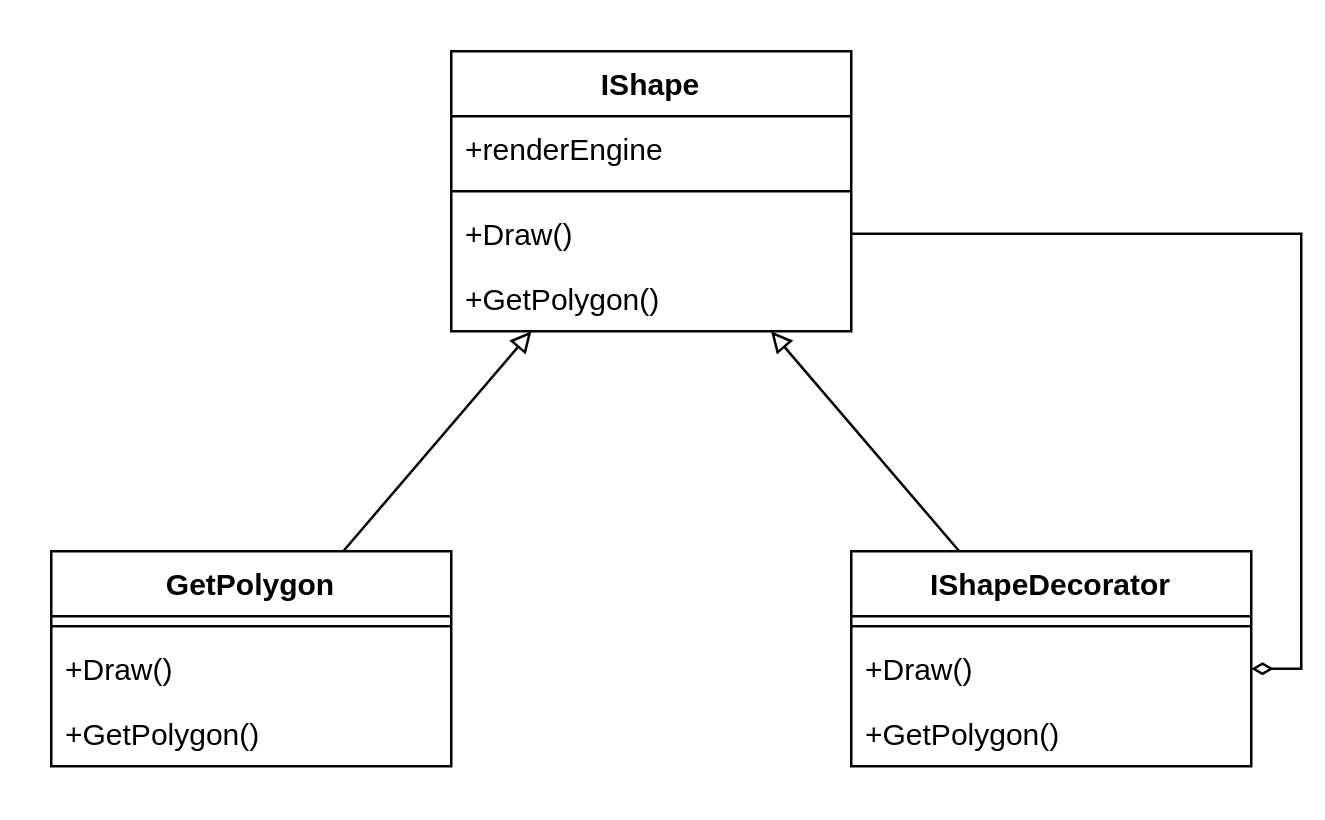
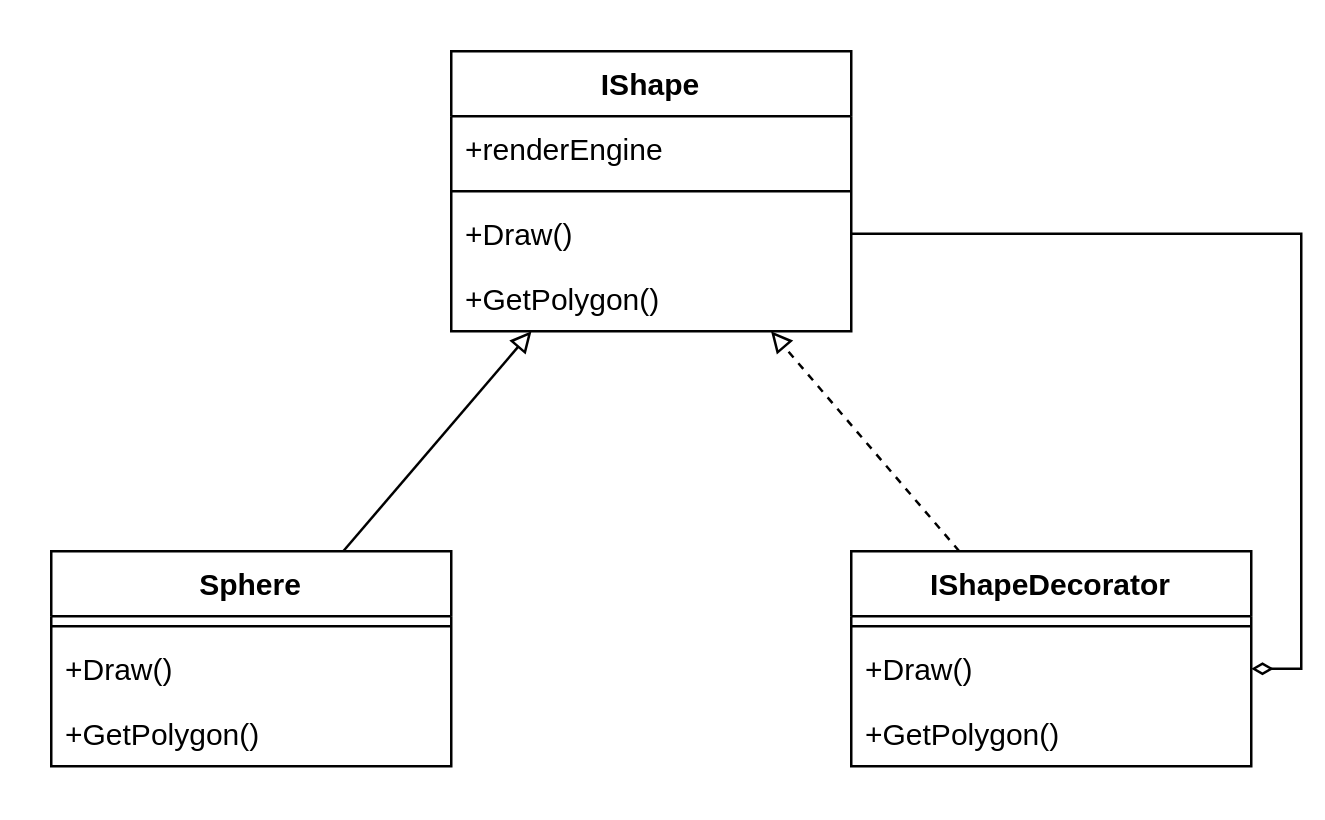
  <mxCell id="0" />
  <mxCell id="1" parent="0" />
  <mxCell id="2" style="edgeStyle=orthogonalEdgeStyle;rounded=0;orthogonalLoop=1;jettySize=auto;html=1;entryX=1;entryY=0.5;entryDx=0;entryDy=0;exitX=1;exitY=0.5;exitDx=0;exitDy=0;endArrow=diamondThin;endFill=0;" edge="1" parent="1" source="6" target="16"><mxGeometry relative="1" as="geometry"><mxPoint x="620" y="140" as="targetPoint" /></mxGeometry></mxCell>
  <mxCell id="3" value="IShape" style="swimlane;fontStyle=1;align=center;verticalAlign=top;childLayout=stackLayout;horizontal=1;startSize=26;horizontalStack=0;resizeParent=1;resizeParentMax=0;resizeLast=0;collapsible=1;marginBottom=0;whiteSpace=wrap;html=1;" vertex="1" parent="1"><mxGeometry x="180" y="20" width="160" height="112" as="geometry" /></mxCell>
  <mxCell id="4" value="+renderEngine" style="text;strokeColor=none;fillColor=none;align=left;verticalAlign=top;spacingLeft=4;spacingRight=4;overflow=hidden;rotatable=0;points=[[0,0.5],[1,0.5]];portConstraint=eastwest;whiteSpace=wrap;html=1;" vertex="1" parent="3"><mxGeometry y="26" width="160" height="26" as="geometry" /></mxCell>
  <mxCell id="5" value="" style="line;strokeWidth=1;fillColor=none;align=left;verticalAlign=middle;spacingTop=-1;spacingLeft=3;spacingRight=3;rotatable=0;labelPosition=right;points=[];portConstraint=eastwest;strokeColor=inherit;" vertex="1" parent="3"><mxGeometry y="52" width="160" height="8" as="geometry" /></mxCell>
  <mxCell id="6" value="+Draw()" style="text;strokeColor=none;fillColor=none;align=left;verticalAlign=top;spacingLeft=4;spacingRight=4;overflow=hidden;rotatable=0;points=[[0,0.5],[1,0.5]];portConstraint=eastwest;whiteSpace=wrap;html=1;" vertex="1" parent="3"><mxGeometry y="60" width="160" height="26" as="geometry" /></mxCell>
  <mxCell id="7" value="+GetPolygon()" style="text;strokeColor=none;fillColor=none;align=left;verticalAlign=top;spacingLeft=4;spacingRight=4;overflow=hidden;rotatable=0;points=[[0,0.5],[1,0.5]];portConstraint=eastwest;whiteSpace=wrap;html=1;" vertex="1" parent="3"><mxGeometry y="86" width="160" height="26" as="geometry" /></mxCell>
  <mxCell id="8" style="rounded=0;orthogonalLoop=1;jettySize=auto;html=1;endArrow=block;endFill=0;" edge="1" parent="1" source="9" target="3"><mxGeometry relative="1" as="geometry" /></mxCell>
- <mxCell id="9" value="GetPolygon" style="swimlane;fontStyle=1;align=center;verticalAlign=top;childLayout=stackLayout;horizontal=1;startSize=26;horizontalStack=0;resizeParent=1;resizeParentMax=0;resizeLast=0;collapsible=1;marginBottom=0;whiteSpace=wrap;html=1;" vertex="1" parent="1"><mxGeometry x="20" y="220" width="160" height="86" as="geometry" /></mxCell>
+ <mxCell id="9" value="Sphere" style="swimlane;fontStyle=1;align=center;verticalAlign=top;childLayout=stackLayout;horizontal=1;startSize=26;horizontalStack=0;resizeParent=1;resizeParentMax=0;resizeLast=0;collapsible=1;marginBottom=0;whiteSpace=wrap;html=1;" vertex="1" parent="1"><mxGeometry x="20" y="220" width="160" height="86" as="geometry" /></mxCell>
  <mxCell id="10" value="" style="line;strokeWidth=1;fillColor=none;align=left;verticalAlign=middle;spacingTop=-1;spacingLeft=3;spacingRight=3;rotatable=0;labelPosition=right;points=[];portConstraint=eastwest;strokeColor=inherit;" vertex="1" parent="9"><mxGeometry y="26" width="160" height="8" as="geometry" /></mxCell>
  <mxCell id="11" value="+Draw()" style="text;strokeColor=none;fillColor=none;align=left;verticalAlign=top;spacingLeft=4;spacingRight=4;overflow=hidden;rotatable=0;points=[[0,0.5],[1,0.5]];portConstraint=eastwest;whiteSpace=wrap;html=1;" vertex="1" parent="9"><mxGeometry y="34" width="160" height="26" as="geometry" /></mxCell>
  <mxCell id="12" value="+GetPolygon()" style="text;strokeColor=none;fillColor=none;align=left;verticalAlign=top;spacingLeft=4;spacingRight=4;overflow=hidden;rotatable=0;points=[[0,0.5],[1,0.5]];portConstraint=eastwest;whiteSpace=wrap;html=1;" vertex="1" parent="9"><mxGeometry y="60" width="160" height="26" as="geometry" /></mxCell>
- <mxCell id="13" style="edgeStyle=none;rounded=0;orthogonalLoop=1;jettySize=auto;html=1;endArrow=block;endFill=0;" edge="1" parent="1" source="14" target="3"><mxGeometry relative="1" as="geometry" /></mxCell>
+ <mxCell id="13" style="edgeStyle=none;rounded=0;orthogonalLoop=1;jettySize=auto;html=1;endArrow=block;endFill=0;dashed=1;" edge="1" parent="1" source="14" target="3"><mxGeometry relative="1" as="geometry" /></mxCell>
  <mxCell id="14" value="IShapeDecorator" style="swimlane;fontStyle=1;align=center;verticalAlign=top;childLayout=stackLayout;horizontal=1;startSize=26;horizontalStack=0;resizeParent=1;resizeParentMax=0;resizeLast=0;collapsible=1;marginBottom=0;whiteSpace=wrap;html=1;" vertex="1" parent="1"><mxGeometry x="340" y="220" width="160" height="86" as="geometry" /></mxCell>
  <mxCell id="15" value="" style="line;strokeWidth=1;fillColor=none;align=left;verticalAlign=middle;spacingTop=-1;spacingLeft=3;spacingRight=3;rotatable=0;labelPosition=right;points=[];portConstraint=eastwest;strokeColor=inherit;" vertex="1" parent="14"><mxGeometry y="26" width="160" height="8" as="geometry" /></mxCell>
  <mxCell id="16" value="+Draw()" style="text;strokeColor=none;fillColor=none;align=left;verticalAlign=top;spacingLeft=4;spacingRight=4;overflow=hidden;rotatable=0;points=[[0,0.5],[1,0.5]];portConstraint=eastwest;whiteSpace=wrap;html=1;" vertex="1" parent="14"><mxGeometry y="34" width="160" height="26" as="geometry" /></mxCell>
  <mxCell id="17" value="+GetPolygon()" style="text;strokeColor=none;fillColor=none;align=left;verticalAlign=top;spacingLeft=4;spacingRight=4;overflow=hidden;rotatable=0;points=[[0,0.5],[1,0.5]];portConstraint=eastwest;whiteSpace=wrap;html=1;" vertex="1" parent="14"><mxGeometry y="60" width="160" height="26" as="geometry" /></mxCell>
